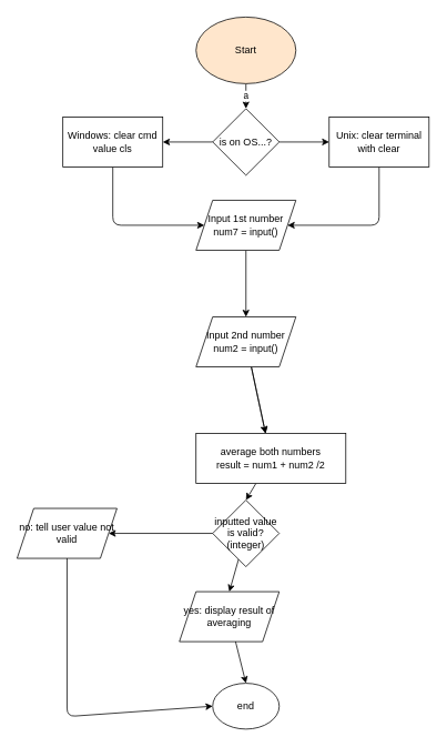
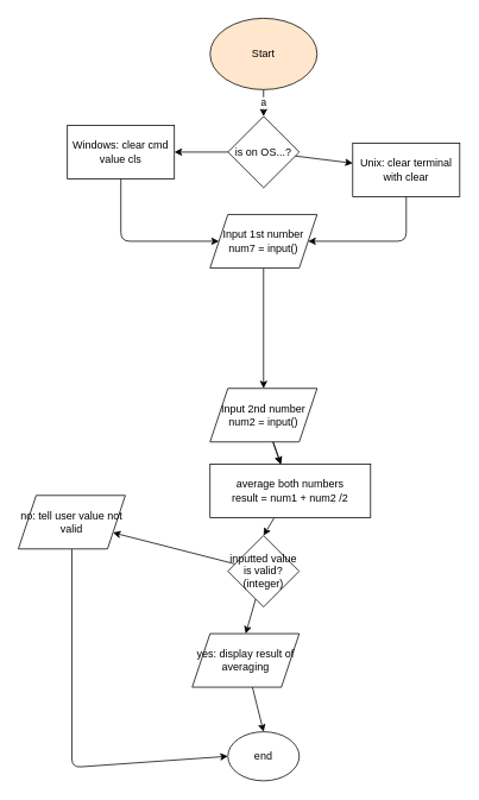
  <mxCell id="0" />
  <mxCell id="1" parent="0" />
  <mxCell id="2" value="a" style="edgeStyle=none;html=1;entryX=0.5;entryY=0;entryDx=0;entryDy=0;" parent="1" source="3" target="16" edge="1"><mxGeometry relative="1" as="geometry" /></mxCell>
  <mxCell id="3" value="Start" style="ellipse;whiteSpace=wrap;html=1;fillColor=#ffe6cc;" parent="1" vertex="1"><mxGeometry x="235" y="20" width="120" height="80" as="geometry" /></mxCell>
  <mxCell id="4" value="" style="edgeStyle=none;html=1;" parent="1" source="5" target="8" edge="1"><mxGeometry relative="1" as="geometry" /></mxCell>
  <mxCell id="5" value="Input 1st number&lt;div&gt;num7 = input()&lt;/div&gt;" style="shape=parallelogram;perimeter=parallelogramPerimeter;whiteSpace=wrap;html=1;fixedSize=1;" parent="1" vertex="1"><mxGeometry x="235" y="240" width="120" height="60" as="geometry" /></mxCell>
  <mxCell id="6" value="" style="edgeStyle=none;html=1;" parent="1" source="8" target="10" edge="1"><mxGeometry relative="1" as="geometry" /></mxCell>
  <mxCell id="7" value="" style="edgeStyle=none;html=1;" parent="1" source="8" target="10" edge="1"><mxGeometry relative="1" as="geometry" /></mxCell>
- <mxCell id="8" value="Input 2nd number&lt;div&gt;num2 = input()&lt;/div&gt;" style="shape=parallelogram;perimeter=parallelogramPerimeter;whiteSpace=wrap;html=1;fixedSize=1;" parent="1" vertex="1"><mxGeometry x="235" y="380" width="120" height="60" as="geometry" /></mxCell>
+ <mxCell id="8" value="Input 2nd number&lt;div&gt;num2 = input()&lt;/div&gt;" style="shape=parallelogram;perimeter=parallelogramPerimeter;whiteSpace=wrap;html=1;fixedSize=1;" parent="1" vertex="1"><mxGeometry x="235" y="435" width="120" height="60" as="geometry" /></mxCell>
  <mxCell id="9" style="edgeStyle=none;html=1;entryX=0.5;entryY=0;entryDx=0;entryDy=0;" parent="1" source="10" target="23" edge="1"><mxGeometry relative="1" as="geometry" /></mxCell>
  <mxCell id="10" value="average both numbers&lt;div&gt;result = num1 + num2 /2&lt;/div&gt;" style="whiteSpace=wrap;html=1;" parent="1" vertex="1"><mxGeometry x="235" y="520" width="180" height="60" as="geometry" /></mxCell>
  <mxCell id="11" style="edgeStyle=none;html=1;entryX=0.5;entryY=0;entryDx=0;entryDy=0;" parent="1" source="12" target="13" edge="1"><mxGeometry relative="1" as="geometry" /></mxCell>
  <mxCell id="12" value="yes: display result of averaging" style="shape=parallelogram;perimeter=parallelogramPerimeter;whiteSpace=wrap;html=1;fixedSize=1;" parent="1" vertex="1"><mxGeometry x="215" y="710" width="120" height="60" as="geometry" /></mxCell>
  <mxCell id="13" value="end" style="ellipse;whiteSpace=wrap;html=1;aspect=fixed;" parent="1" vertex="1"><mxGeometry x="255" y="820" width="80" height="55" as="geometry" /></mxCell>
  <mxCell id="14" value="" style="edgeStyle=none;html=1;" parent="1" source="16" target="18" edge="1"><mxGeometry relative="1" as="geometry" /></mxCell>
  <mxCell id="15" value="" style="edgeStyle=none;html=1;" parent="1" source="16" target="20" edge="1"><mxGeometry relative="1" as="geometry" /></mxCell>
  <mxCell id="16" value="is on OS...?" style="rhombus;whiteSpace=wrap;html=1;" parent="1" vertex="1"><mxGeometry x="255" y="130" width="80" height="80" as="geometry" /></mxCell>
  <mxCell id="17" style="edgeStyle=none;html=1;exitX=0.5;exitY=1;exitDx=0;exitDy=0;entryX=0;entryY=0.5;entryDx=0;entryDy=0;" parent="1" source="18" target="5" edge="1"><mxGeometry relative="1" as="geometry"><Array as="points"><mxPoint x="135" y="270" /></Array></mxGeometry></mxCell>
  <mxCell id="18" value="Windows: clear cmd value cls" style="whiteSpace=wrap;html=1;" parent="1" vertex="1"><mxGeometry x="75" y="140" width="120" height="60" as="geometry" /></mxCell>
  <mxCell id="19" style="edgeStyle=none;html=1;exitX=0.5;exitY=1;exitDx=0;exitDy=0;entryX=1;entryY=0.5;entryDx=0;entryDy=0;" parent="1" source="20" target="5" edge="1"><mxGeometry relative="1" as="geometry"><Array as="points"><mxPoint x="455" y="270" /></Array></mxGeometry></mxCell>
- <mxCell id="20" value="Unix: clear terminal with clear" style="whiteSpace=wrap;html=1;" parent="1" vertex="1"><mxGeometry x="395" y="140" width="120" height="60" as="geometry" /></mxCell>
+ <mxCell id="20" value="Unix: clear terminal with clear" style="whiteSpace=wrap;html=1;" parent="1" vertex="1"><mxGeometry x="395" y="160" width="120" height="60" as="geometry" /></mxCell>
  <mxCell id="21" style="edgeStyle=none;html=1;entryX=0.5;entryY=0;entryDx=0;entryDy=0;" parent="1" source="23" target="12" edge="1"><mxGeometry relative="1" as="geometry" /></mxCell>
  <mxCell id="22" style="edgeStyle=none;html=1;" parent="1" source="23" target="25" edge="1"><mxGeometry relative="1" as="geometry" /></mxCell>
  <mxCell id="23" value="inputted value is valid? (integer)" style="rhombus;whiteSpace=wrap;html=1;" parent="1" vertex="1"><mxGeometry x="255" y="600" width="80" height="80" as="geometry" /></mxCell>
  <mxCell id="24" style="edgeStyle=none;html=1;entryX=0;entryY=0.5;entryDx=0;entryDy=0;" parent="1" source="25" target="13" edge="1"><mxGeometry relative="1" as="geometry"><Array as="points"><mxPoint x="80" y="860" /></Array></mxGeometry></mxCell>
- <mxCell id="25" value="no: tell user value not valid" style="shape=parallelogram;perimeter=parallelogramPerimeter;whiteSpace=wrap;html=1;fixedSize=1;" parent="1" vertex="1"><mxGeometry x="20" y="610" width="120" height="60" as="geometry" /></mxCell>
+ <mxCell id="25" value="no: tell user value not valid" style="shape=parallelogram;perimeter=parallelogramPerimeter;whiteSpace=wrap;html=1;fixedSize=1;" parent="1" vertex="1"><mxGeometry x="20" y="555" width="120" height="60" as="geometry" /></mxCell>
